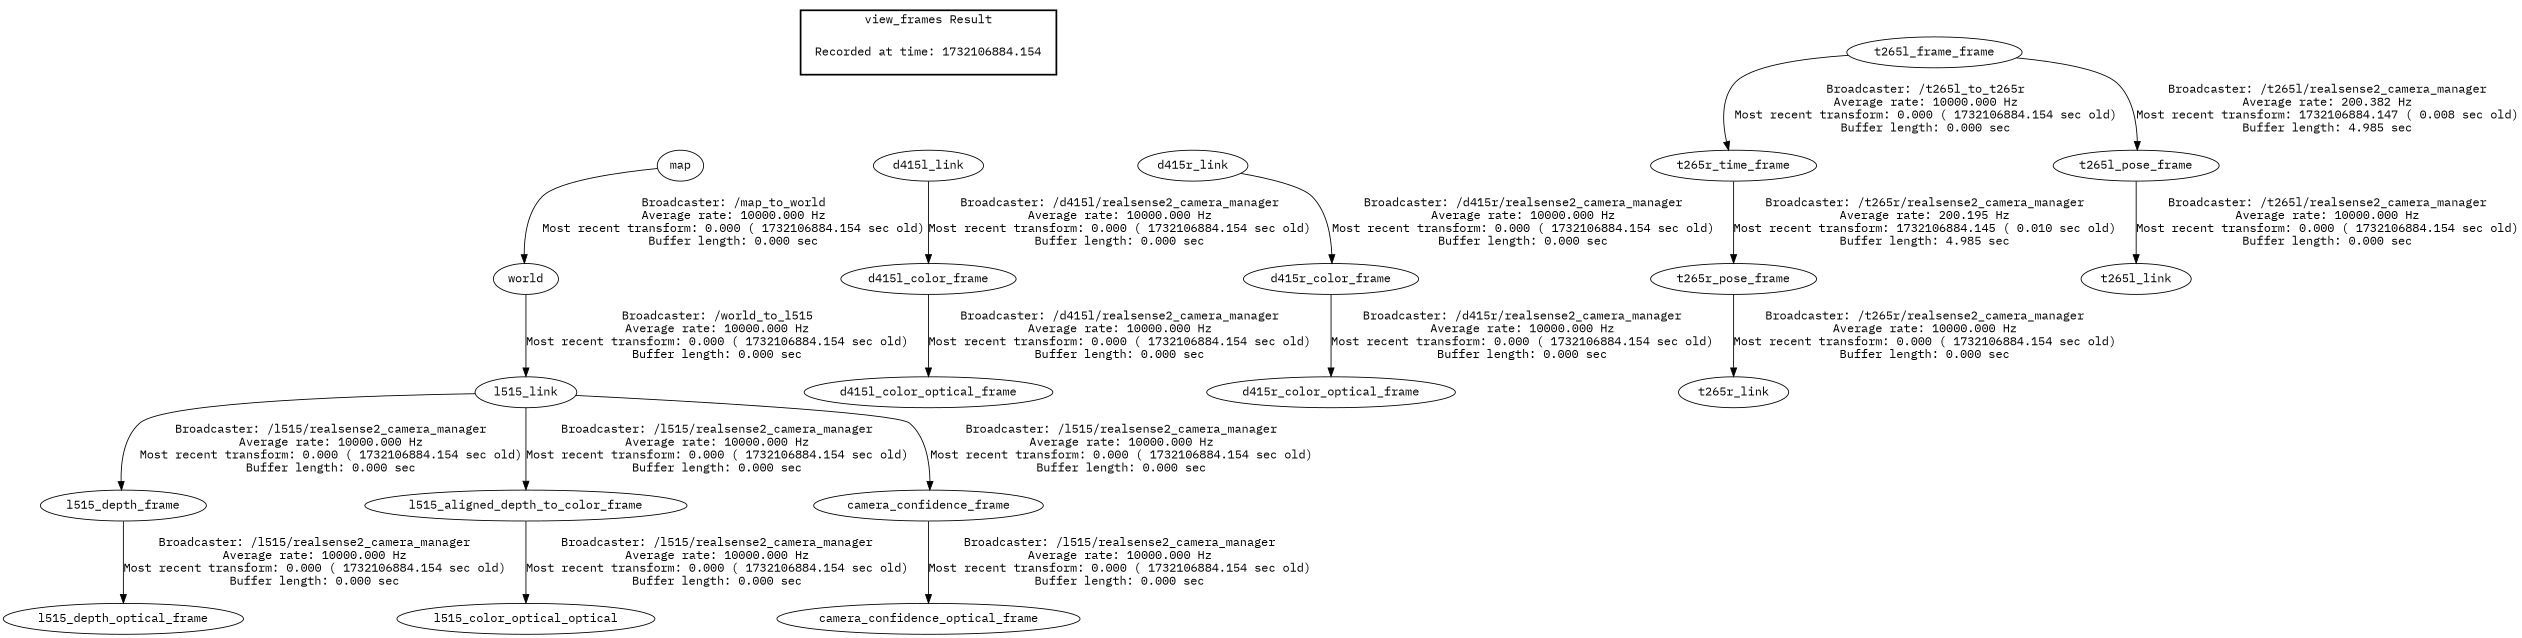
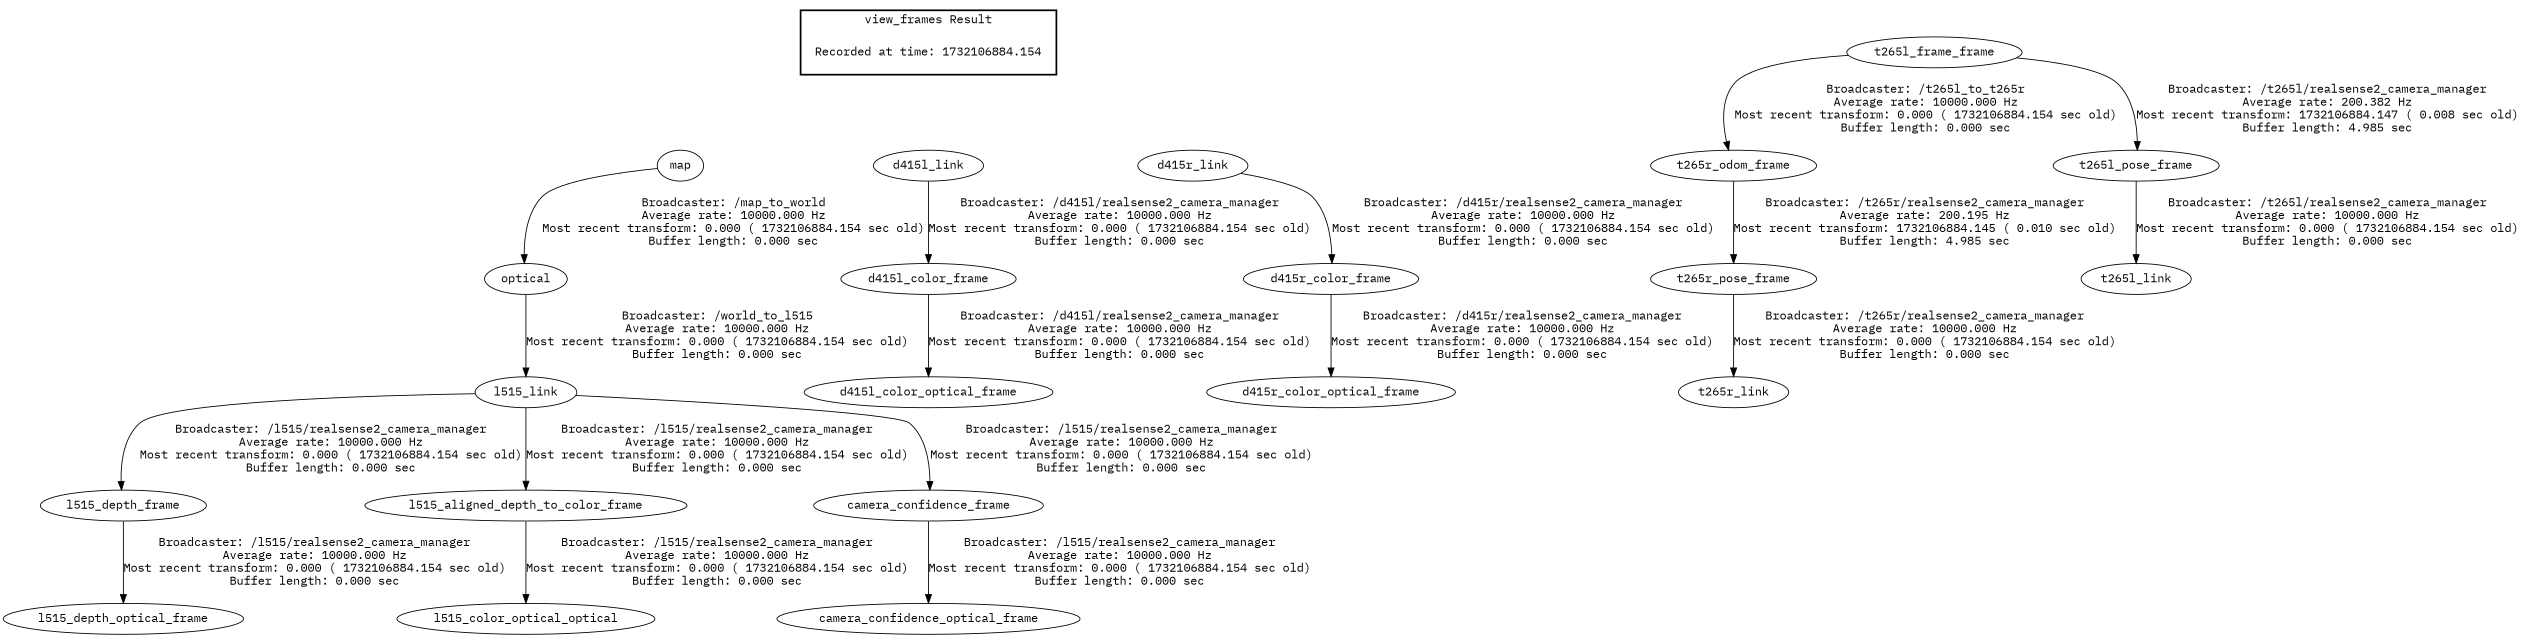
  digraph {
    fontname="IBM Plex Mono"
    node [fontname="IBM Plex Mono"]
    edge [fontname="IBM Plex Mono"]
    "Recorded at time: 1732106884.154" [shape=plaintext]
    map
    d415l_link
    d415r_link
-   t265r_odom_frame [label=t265r_time_frame]
+   t265r_odom_frame
    t265r_pose_frame
    t265r_link
    n8 [label=t265l_frame_frame]
    t265l_pose_frame
    t265l_link
-   world
+   world [label=optical]
    l515_link
    l515_depth_frame
    l515_aligned_depth_to_color_frame
    camera_confidence_frame
    l515_depth_optical_frame
    n17 [label=l515_color_optical_optical]
    camera_confidence_optical_frame
    d415l_color_frame
    d415l_color_optical_frame
    d415r_color_frame
    d415r_color_optical_frame
    subgraph cluster_1 {
      color=black
      label="view_frames Result"
      style=bold
      "Recorded at time: 1732106884.154"
    }
    "Recorded at time: 1732106884.154" -> map [style=invis]
    "Recorded at time: 1732106884.154" -> d415l_link [style=invis]
    "Recorded at time: 1732106884.154" -> d415r_link [style=invis]
    map -> world [label="Broadcaster: /map_to_world\nAverage rate: 10000.000 Hz\nMost recent transform: 0.000 ( 1732106884.154 sec old)\nBuffer length: 0.000 sec\n"]
    d415l_link -> d415l_color_frame [label="Broadcaster: /d415l/realsense2_camera_manager\nAverage rate: 10000.000 Hz\nMost recent transform: 0.000 ( 1732106884.154 sec old)\nBuffer length: 0.000 sec\n"]
    d415r_link -> d415r_color_frame [label="Broadcaster: /d415r/realsense2_camera_manager\nAverage rate: 10000.000 Hz\nMost recent transform: 0.000 ( 1732106884.154 sec old)\nBuffer length: 0.000 sec\n"]
    t265r_odom_frame -> t265r_pose_frame [label="Broadcaster: /t265r/realsense2_camera_manager\nAverage rate: 200.195 Hz\nMost recent transform: 1732106884.145 ( 0.010 sec old)\nBuffer length: 4.985 sec\n"]
    t265r_pose_frame -> t265r_link [label="Broadcaster: /t265r/realsense2_camera_manager\nAverage rate: 10000.000 Hz\nMost recent transform: 0.000 ( 1732106884.154 sec old)\nBuffer length: 0.000 sec\n"]
    n8 -> t265r_odom_frame [label="Broadcaster: /t265l_to_t265r\nAverage rate: 10000.000 Hz\nMost recent transform: 0.000 ( 1732106884.154 sec old)\nBuffer length: 0.000 sec\n"]
    n8 -> t265l_pose_frame [label="Broadcaster: /t265l/realsense2_camera_manager\nAverage rate: 200.382 Hz\nMost recent transform: 1732106884.147 ( 0.008 sec old)\nBuffer length: 4.985 sec\n"]
    t265l_pose_frame -> t265l_link [label="Broadcaster: /t265l/realsense2_camera_manager\nAverage rate: 10000.000 Hz\nMost recent transform: 0.000 ( 1732106884.154 sec old)\nBuffer length: 0.000 sec\n"]
    world -> l515_link [label="Broadcaster: /world_to_l515\nAverage rate: 10000.000 Hz\nMost recent transform: 0.000 ( 1732106884.154 sec old)\nBuffer length: 0.000 sec\n"]
    l515_link -> l515_depth_frame [label="Broadcaster: /l515/realsense2_camera_manager\nAverage rate: 10000.000 Hz\nMost recent transform: 0.000 ( 1732106884.154 sec old)\nBuffer length: 0.000 sec\n"]
    l515_link -> l515_aligned_depth_to_color_frame [label="Broadcaster: /l515/realsense2_camera_manager\nAverage rate: 10000.000 Hz\nMost recent transform: 0.000 ( 1732106884.154 sec old)\nBuffer length: 0.000 sec\n"]
    l515_link -> camera_confidence_frame [label="Broadcaster: /l515/realsense2_camera_manager\nAverage rate: 10000.000 Hz\nMost recent transform: 0.000 ( 1732106884.154 sec old)\nBuffer length: 0.000 sec\n"]
    l515_depth_frame -> l515_depth_optical_frame [label="Broadcaster: /l515/realsense2_camera_manager\nAverage rate: 10000.000 Hz\nMost recent transform: 0.000 ( 1732106884.154 sec old)\nBuffer length: 0.000 sec\n"]
    l515_aligned_depth_to_color_frame -> n17 [label="Broadcaster: /l515/realsense2_camera_manager\nAverage rate: 10000.000 Hz\nMost recent transform: 0.000 ( 1732106884.154 sec old)\nBuffer length: 0.000 sec\n"]
    camera_confidence_frame -> camera_confidence_optical_frame [label="Broadcaster: /l515/realsense2_camera_manager\nAverage rate: 10000.000 Hz\nMost recent transform: 0.000 ( 1732106884.154 sec old)\nBuffer length: 0.000 sec\n"]
    d415l_color_frame -> d415l_color_optical_frame [label="Broadcaster: /d415l/realsense2_camera_manager\nAverage rate: 10000.000 Hz\nMost recent transform: 0.000 ( 1732106884.154 sec old)\nBuffer length: 0.000 sec\n"]
    d415r_color_frame -> d415r_color_optical_frame [label="Broadcaster: /d415r/realsense2_camera_manager\nAverage rate: 10000.000 Hz\nMost recent transform: 0.000 ( 1732106884.154 sec old)\nBuffer length: 0.000 sec\n"]
  }
